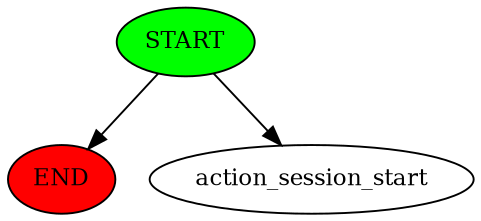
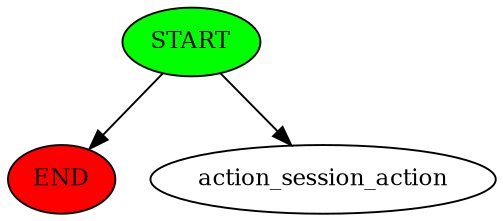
  digraph {
    node [fontsize=12 style=filled]
    n1 [fillcolor=green label=START]
    n2 [fillcolor=red label=END]
-   n3 [label=action_session_start style=""]
+   n3 [label=action_session_action style=""]
    n1 -> n2
    n1 -> n3
  }
